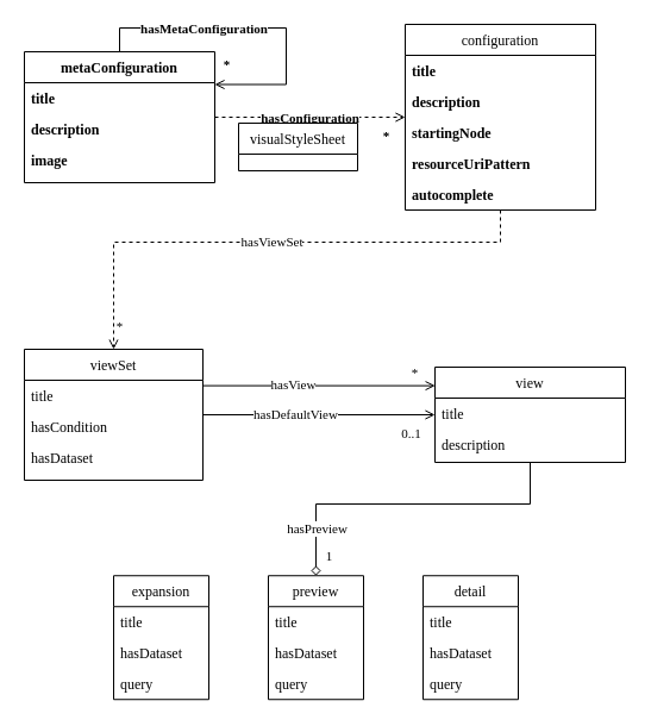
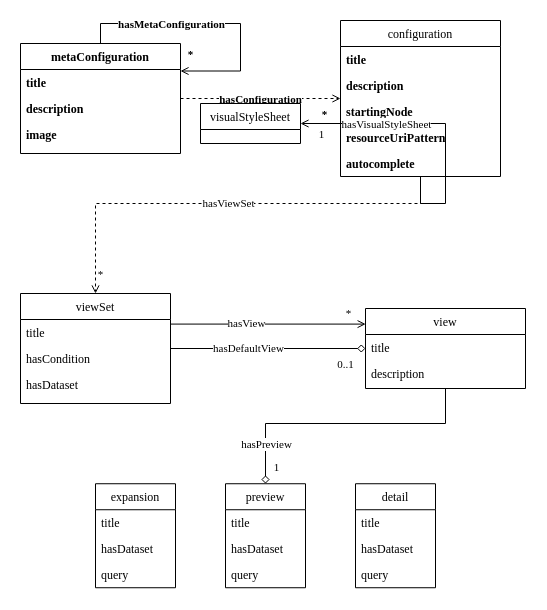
  <mxCell id="0" />
  <mxCell id="1" parent="0" />
  <mxCell id="2" style="edgeStyle=orthogonalEdgeStyle;rounded=0;orthogonalLoop=1;jettySize=auto;html=1;exitX=0.5;exitY=0;exitDx=0;exitDy=0;entryX=1;entryY=0.25;entryDx=0;entryDy=0;endArrow=open;endFill=0;fontFamily=CMU Sans Serif Roman;fontStyle=1" edge="1" parent="1" source="5" target="5"><mxGeometry relative="1" as="geometry"><Array as="points"><mxPoint x="100" y="23" /><mxPoint x="240" y="23" /><mxPoint x="240" y="71" /></Array></mxGeometry></mxCell>
  <mxCell id="3" value="hasMetaConfiguration" style="edgeLabel;html=1;align=center;verticalAlign=middle;resizable=0;points=[];fontFamily=CMU Sans Serif Roman;fontStyle=1" vertex="1" connectable="0" parent="2"><mxGeometry x="-0.054" y="-2" relative="1" as="geometry"><mxPoint x="-36.31" y="-2" as="offset" /></mxGeometry></mxCell>
  <mxCell id="4" value="*" style="edgeLabel;html=1;align=center;verticalAlign=middle;resizable=0;points=[];fontFamily=CMU Sans Serif Roman;fontStyle=1" vertex="1" connectable="0" parent="2"><mxGeometry x="0.876" relative="1" as="geometry"><mxPoint x="-6.52" y="-17.5" as="offset" /></mxGeometry></mxCell>
  <mxCell id="5" value="metaConfiguration" style="swimlane;fontStyle=1;align=center;verticalAlign=top;childLayout=stackLayout;horizontal=1;startSize=26;horizontalStack=0;resizeParent=1;resizeLast=0;collapsible=1;marginBottom=0;rounded=0;shadow=0;strokeWidth=1;fontFamily=CMU Sans Serif Roman;" parent="1" vertex="1"><mxGeometry x="20" y="43" width="160" height="110" as="geometry"><mxRectangle x="220" y="120" width="160" height="26" as="alternateBounds" /></mxGeometry></mxCell>
  <mxCell id="6" value="title" style="text;align=left;verticalAlign=top;spacingLeft=4;spacingRight=4;overflow=hidden;rotatable=0;points=[[0,0.5],[1,0.5]];portConstraint=eastwest;fontFamily=CMU Sans Serif Roman;fontStyle=1" parent="5" vertex="1"><mxGeometry y="26" width="160" height="26" as="geometry" /></mxCell>
  <mxCell id="7" value="description" style="text;align=left;verticalAlign=top;spacingLeft=4;spacingRight=4;overflow=hidden;rotatable=0;points=[[0,0.5],[1,0.5]];portConstraint=eastwest;rounded=0;shadow=0;html=0;fontFamily=CMU Sans Serif Roman;fontStyle=1" parent="5" vertex="1"><mxGeometry y="52" width="160" height="26" as="geometry" /></mxCell>
  <mxCell id="8" value="image" style="text;align=left;verticalAlign=top;spacingLeft=4;spacingRight=4;overflow=hidden;rotatable=0;points=[[0,0.5],[1,0.5]];portConstraint=eastwest;rounded=0;shadow=0;html=0;fontFamily=CMU Sans Serif Roman;fontStyle=1" parent="5" vertex="1"><mxGeometry y="78" width="160" height="26" as="geometry" /></mxCell>
  <mxCell id="9" value="" style="endArrow=open;html=1;endFill=0;fontFamily=CMU Sans Serif Roman;dashed=1;" edge="1" parent="1" source="5" target="12"><mxGeometry width="50" height="50" relative="1" as="geometry"><mxPoint x="250" y="273" as="sourcePoint" /><mxPoint x="300" y="223" as="targetPoint" /></mxGeometry></mxCell>
  <mxCell id="10" value="hasConfiguration" style="edgeLabel;html=1;align=center;verticalAlign=middle;resizable=0;points=[];fontFamily=CMU Sans Serif Roman;fontStyle=1" vertex="1" connectable="0" parent="9"><mxGeometry x="0.141" y="1" relative="1" as="geometry"><mxPoint x="-11.43" y="1" as="offset" /></mxGeometry></mxCell>
  <mxCell id="11" value="*" style="edgeLabel;html=1;align=center;verticalAlign=middle;resizable=0;points=[];fontFamily=CMU Sans Serif Roman;fontStyle=1" vertex="1" connectable="0" parent="9"><mxGeometry x="0.786" y="1" relative="1" as="geometry"><mxPoint y="16" as="offset" /></mxGeometry></mxCell>
  <mxCell id="12" value="configuration" style="swimlane;fontStyle=0;align=center;verticalAlign=top;childLayout=stackLayout;horizontal=1;startSize=26;horizontalStack=0;resizeParent=1;resizeLast=0;collapsible=1;marginBottom=0;rounded=0;shadow=0;strokeWidth=1;fontFamily=CMU Sans Serif Roman;" parent="1" vertex="1"><mxGeometry x="340" y="20" width="160" height="156" as="geometry"><mxRectangle x="550" y="140" width="160" height="26" as="alternateBounds" /></mxGeometry></mxCell>
  <mxCell id="13" value="title" style="text;align=left;verticalAlign=top;spacingLeft=4;spacingRight=4;overflow=hidden;rotatable=0;points=[[0,0.5],[1,0.5]];portConstraint=eastwest;fontFamily=CMU Sans Serif Roman;fontStyle=1" parent="12" vertex="1"><mxGeometry y="26" width="160" height="26" as="geometry" /></mxCell>
  <mxCell id="14" value="description" style="text;align=left;verticalAlign=top;spacingLeft=4;spacingRight=4;overflow=hidden;rotatable=0;points=[[0,0.5],[1,0.5]];portConstraint=eastwest;rounded=0;shadow=0;html=0;fontFamily=CMU Sans Serif Roman;fontStyle=1" parent="12" vertex="1"><mxGeometry y="52" width="160" height="26" as="geometry" /></mxCell>
  <mxCell id="15" value="startingNode" style="text;align=left;verticalAlign=top;spacingLeft=4;spacingRight=4;overflow=hidden;rotatable=0;points=[[0,0.5],[1,0.5]];portConstraint=eastwest;rounded=0;shadow=0;html=0;fontFamily=CMU Sans Serif Roman;fontStyle=1" vertex="1" parent="12"><mxGeometry y="78" width="160" height="26" as="geometry" /></mxCell>
  <mxCell id="16" value="resourceUriPattern" style="text;align=left;verticalAlign=top;spacingLeft=4;spacingRight=4;overflow=hidden;rotatable=0;points=[[0,0.5],[1,0.5]];portConstraint=eastwest;rounded=0;shadow=0;html=0;fontFamily=CMU Sans Serif Roman;fontStyle=1" parent="12" vertex="1"><mxGeometry y="104" width="160" height="26" as="geometry" /></mxCell>
  <mxCell id="17" value="autocomplete" style="text;align=left;verticalAlign=top;spacingLeft=4;spacingRight=4;overflow=hidden;rotatable=0;points=[[0,0.5],[1,0.5]];portConstraint=eastwest;rounded=0;shadow=0;html=0;fontFamily=CMU Sans Serif Roman;fontStyle=1" parent="12" vertex="1"><mxGeometry y="130" width="160" height="26" as="geometry" /></mxCell>
  <mxCell id="18" value="" style="endArrow=open;html=1;endFill=0;edgeStyle=orthogonalEdgeStyle;rounded=0;fontFamily=CMU Sans Serif Roman;dashed=1;" edge="1" parent="1" source="12" target="30"><mxGeometry width="50" height="50" relative="1" as="geometry"><mxPoint x="90" y="243" as="sourcePoint" /><mxPoint x="250" y="243" as="targetPoint" /><Array as="points"><mxPoint x="420" y="203" /><mxPoint x="95" y="203" /></Array></mxGeometry></mxCell>
  <mxCell id="19" value="hasViewSet" style="edgeLabel;html=1;align=center;verticalAlign=middle;resizable=0;points=[];fontFamily=CMU Sans Serif Roman;" vertex="1" connectable="0" parent="18"><mxGeometry x="0.141" y="1" relative="1" as="geometry"><mxPoint x="32.11" y="-1.03" as="offset" /></mxGeometry></mxCell>
  <mxCell id="20" value="*" style="edgeLabel;html=1;align=center;verticalAlign=middle;resizable=0;points=[];fontFamily=CMU Sans Serif Roman;" vertex="1" connectable="0" parent="18"><mxGeometry x="0.786" y="1" relative="1" as="geometry"><mxPoint x="3.97" y="27.48" as="offset" /></mxGeometry></mxCell>
  <mxCell id="21" value="" style="endArrow=open;html=1;strokeColor=#000000;entryX=0.001;entryY=0.195;entryDx=0;entryDy=0;exitX=1.003;exitY=0.176;exitDx=0;exitDy=0;exitPerimeter=0;entryPerimeter=0;fontFamily=CMU Sans Serif Roman;endFill=0;" edge="1" parent="1" source="31" target="34"><mxGeometry width="50" height="50" relative="1" as="geometry"><mxPoint x="245" y="313" as="sourcePoint" /><mxPoint x="295" y="263" as="targetPoint" /></mxGeometry></mxCell>
  <mxCell id="22" value="hasView" style="edgeLabel;html=1;align=center;verticalAlign=middle;resizable=0;points=[];fontFamily=CMU Sans Serif Roman;" vertex="1" connectable="0" parent="21"><mxGeometry x="-0.07" y="1" relative="1" as="geometry"><mxPoint x="-15.92" as="offset" /></mxGeometry></mxCell>
  <mxCell id="23" value="*" style="edgeLabel;html=1;align=center;verticalAlign=middle;resizable=0;points=[];fontFamily=CMU Sans Serif Roman;" vertex="1" connectable="0" parent="21"><mxGeometry x="0.818" y="1" relative="1" as="geometry"><mxPoint y="-9.6" as="offset" /></mxGeometry></mxCell>
- <mxCell id="24" value="" style="endArrow=open;html=1;strokeColor=#000000;fontFamily=CMU Sans Serif Roman;endFill=0;" edge="1" parent="1" source="30" target="34"><mxGeometry width="50" height="50" relative="1" as="geometry"><mxPoint x="245" y="313" as="sourcePoint" /><mxPoint x="295" y="263" as="targetPoint" /><Array as="points" /></mxGeometry></mxCell>
+ <mxCell id="24" value="" style="endArrow=diamond;html=1;strokeColor=#000000;fontFamily=CMU Sans Serif Roman;endFill=0;" edge="1" parent="1" source="30" target="34"><mxGeometry width="50" height="50" relative="1" as="geometry"><mxPoint x="245" y="313" as="sourcePoint" /><mxPoint x="295" y="263" as="targetPoint" /><Array as="points" /></mxGeometry></mxCell>
  <mxCell id="25" value="hasDefaultView" style="edgeLabel;html=1;align=center;verticalAlign=middle;resizable=0;points=[];fontFamily=CMU Sans Serif Roman;" vertex="1" connectable="0" parent="24"><mxGeometry x="-0.214" y="1" relative="1" as="geometry"><mxPoint as="offset" /></mxGeometry></mxCell>
  <mxCell id="26" value="0..1" style="edgeLabel;html=1;align=center;verticalAlign=middle;resizable=0;points=[];fontFamily=CMU Sans Serif Roman;" vertex="1" connectable="0" parent="24"><mxGeometry x="0.78" relative="1" as="geometry"><mxPoint y="15" as="offset" /></mxGeometry></mxCell>
  <mxCell id="27" value="" style="endArrow=diamond;html=1;strokeColor=#000000;fontFamily=CMU Sans Serif Roman;edgeStyle=orthogonalEdgeStyle;rounded=0;endFill=0;" edge="1" parent="1" source="34" target="37"><mxGeometry width="50" height="50" relative="1" as="geometry"><mxPoint x="455" y="398" as="sourcePoint" /><mxPoint x="145" y="473" as="targetPoint" /><Array as="points"><mxPoint x="445" y="423" /><mxPoint x="265" y="423" /></Array></mxGeometry></mxCell>
  <mxCell id="28" value="hasPreview" style="edgeLabel;html=1;align=center;verticalAlign=middle;resizable=0;points=[];fontFamily=CMU Sans Serif Roman;" vertex="1" connectable="0" parent="27"><mxGeometry x="0.771" y="1" relative="1" as="geometry"><mxPoint x="-1" y="-8.81" as="offset" /></mxGeometry></mxCell>
  <mxCell id="29" value="1" style="edgeLabel;html=1;align=center;verticalAlign=middle;resizable=0;points=[];fontFamily=CMU Sans Serif Roman;" vertex="1" connectable="0" parent="27"><mxGeometry x="0.876" y="1" relative="1" as="geometry"><mxPoint x="9" as="offset" /></mxGeometry></mxCell>
  <mxCell id="30" value="viewSet" style="swimlane;fontStyle=0;align=center;verticalAlign=top;childLayout=stackLayout;horizontal=1;startSize=26;horizontalStack=0;resizeParent=1;resizeLast=0;collapsible=1;marginBottom=0;rounded=0;shadow=0;strokeWidth=1;fontFamily=CMU Sans Serif Roman;" vertex="1" parent="1"><mxGeometry x="20" y="293" width="150" height="110" as="geometry"><mxRectangle x="550" y="140" width="160" height="26" as="alternateBounds" /></mxGeometry></mxCell>
  <mxCell id="31" value="title" style="text;align=left;verticalAlign=top;spacingLeft=4;spacingRight=4;overflow=hidden;rotatable=0;points=[[0,0.5],[1,0.5]];portConstraint=eastwest;fontFamily=CMU Sans Serif Roman;" vertex="1" parent="30"><mxGeometry y="26" width="150" height="26" as="geometry" /></mxCell>
  <mxCell id="32" value="hasCondition" style="text;align=left;verticalAlign=top;spacingLeft=4;spacingRight=4;overflow=hidden;rotatable=0;points=[[0,0.5],[1,0.5]];portConstraint=eastwest;rounded=0;shadow=0;html=0;fontFamily=CMU Sans Serif Roman;" vertex="1" parent="30"><mxGeometry y="52" width="150" height="26" as="geometry" /></mxCell>
  <mxCell id="33" value="hasDataset" style="text;align=left;verticalAlign=top;spacingLeft=4;spacingRight=4;overflow=hidden;rotatable=0;points=[[0,0.5],[1,0.5]];portConstraint=eastwest;rounded=0;shadow=0;html=0;fontFamily=CMU Sans Serif Roman;" vertex="1" parent="30"><mxGeometry y="78" width="150" height="26" as="geometry" /></mxCell>
  <mxCell id="34" value="view" style="swimlane;fontStyle=0;align=center;verticalAlign=top;childLayout=stackLayout;horizontal=1;startSize=26;horizontalStack=0;resizeParent=1;resizeLast=0;collapsible=1;marginBottom=0;rounded=0;shadow=0;strokeWidth=1;fontFamily=CMU Sans Serif Roman;" vertex="1" parent="1"><mxGeometry x="365" y="308" width="160" height="80" as="geometry"><mxRectangle x="550" y="140" width="160" height="26" as="alternateBounds" /></mxGeometry></mxCell>
  <mxCell id="35" value="title" style="text;align=left;verticalAlign=top;spacingLeft=4;spacingRight=4;overflow=hidden;rotatable=0;points=[[0,0.5],[1,0.5]];portConstraint=eastwest;fontFamily=CMU Sans Serif Roman;" vertex="1" parent="34"><mxGeometry y="26" width="160" height="26" as="geometry" /></mxCell>
  <mxCell id="36" value="description" style="text;align=left;verticalAlign=top;spacingLeft=4;spacingRight=4;overflow=hidden;rotatable=0;points=[[0,0.5],[1,0.5]];portConstraint=eastwest;rounded=0;shadow=0;html=0;fontFamily=CMU Sans Serif Roman;" vertex="1" parent="34"><mxGeometry y="52" width="160" height="26" as="geometry" /></mxCell>
  <mxCell id="37" value="preview" style="swimlane;fontStyle=0;align=center;verticalAlign=top;childLayout=stackLayout;horizontal=1;startSize=26;horizontalStack=0;resizeParent=1;resizeLast=0;collapsible=1;marginBottom=0;rounded=0;shadow=0;strokeWidth=1;fontFamily=CMU Sans Serif Roman;" vertex="1" parent="1"><mxGeometry x="225" y="483.24" width="80" height="104" as="geometry"><mxRectangle x="550" y="140" width="160" height="26" as="alternateBounds" /></mxGeometry></mxCell>
  <mxCell id="38" value="title" style="text;align=left;verticalAlign=top;spacingLeft=4;spacingRight=4;overflow=hidden;rotatable=0;points=[[0,0.5],[1,0.5]];portConstraint=eastwest;fontFamily=CMU Sans Serif Roman;" vertex="1" parent="37"><mxGeometry y="26" width="80" height="26" as="geometry" /></mxCell>
  <mxCell id="39" value="hasDataset" style="text;align=left;verticalAlign=top;spacingLeft=4;spacingRight=4;overflow=hidden;rotatable=0;points=[[0,0.5],[1,0.5]];portConstraint=eastwest;rounded=0;shadow=0;html=0;fontFamily=CMU Sans Serif Roman;" vertex="1" parent="37"><mxGeometry y="52" width="80" height="26" as="geometry" /></mxCell>
  <mxCell id="40" value="query" style="text;align=left;verticalAlign=top;spacingLeft=4;spacingRight=4;overflow=hidden;rotatable=0;points=[[0,0.5],[1,0.5]];portConstraint=eastwest;rounded=0;shadow=0;html=0;fontFamily=CMU Sans Serif Roman;" vertex="1" parent="37"><mxGeometry y="78" width="80" height="26" as="geometry" /></mxCell>
  <mxCell id="41" value="expansion" style="swimlane;fontStyle=0;align=center;verticalAlign=top;childLayout=stackLayout;horizontal=1;startSize=26;horizontalStack=0;resizeParent=1;resizeLast=0;collapsible=1;marginBottom=0;rounded=0;shadow=0;strokeWidth=1;fontFamily=CMU Sans Serif Roman;" vertex="1" parent="1"><mxGeometry x="95" y="483.24" width="80" height="104" as="geometry"><mxRectangle x="550" y="140" width="160" height="26" as="alternateBounds" /></mxGeometry></mxCell>
  <mxCell id="42" value="title" style="text;align=left;verticalAlign=top;spacingLeft=4;spacingRight=4;overflow=hidden;rotatable=0;points=[[0,0.5],[1,0.5]];portConstraint=eastwest;fontFamily=CMU Sans Serif Roman;" vertex="1" parent="41"><mxGeometry y="26" width="80" height="26" as="geometry" /></mxCell>
  <mxCell id="43" value="hasDataset" style="text;align=left;verticalAlign=top;spacingLeft=4;spacingRight=4;overflow=hidden;rotatable=0;points=[[0,0.5],[1,0.5]];portConstraint=eastwest;rounded=0;shadow=0;html=0;fontFamily=CMU Sans Serif Roman;" vertex="1" parent="41"><mxGeometry y="52" width="80" height="26" as="geometry" /></mxCell>
  <mxCell id="44" value="query" style="text;align=left;verticalAlign=top;spacingLeft=4;spacingRight=4;overflow=hidden;rotatable=0;points=[[0,0.5],[1,0.5]];portConstraint=eastwest;rounded=0;shadow=0;html=0;fontFamily=CMU Sans Serif Roman;" vertex="1" parent="41"><mxGeometry y="78" width="80" height="26" as="geometry" /></mxCell>
  <mxCell id="45" value="detail" style="swimlane;fontStyle=0;align=center;verticalAlign=top;childLayout=stackLayout;horizontal=1;startSize=26;horizontalStack=0;resizeParent=1;resizeLast=0;collapsible=1;marginBottom=0;rounded=0;shadow=0;strokeWidth=1;fontFamily=CMU Sans Serif Roman;" vertex="1" parent="1"><mxGeometry x="355" y="483.24" width="80" height="104" as="geometry"><mxRectangle x="550" y="140" width="160" height="26" as="alternateBounds" /></mxGeometry></mxCell>
  <mxCell id="46" value="title" style="text;align=left;verticalAlign=top;spacingLeft=4;spacingRight=4;overflow=hidden;rotatable=0;points=[[0,0.5],[1,0.5]];portConstraint=eastwest;fontFamily=CMU Sans Serif Roman;" vertex="1" parent="45"><mxGeometry y="26" width="80" height="26" as="geometry" /></mxCell>
  <mxCell id="47" value="hasDataset" style="text;align=left;verticalAlign=top;spacingLeft=4;spacingRight=4;overflow=hidden;rotatable=0;points=[[0,0.5],[1,0.5]];portConstraint=eastwest;rounded=0;shadow=0;html=0;fontFamily=CMU Sans Serif Roman;" vertex="1" parent="45"><mxGeometry y="52" width="80" height="26" as="geometry" /></mxCell>
  <mxCell id="48" value="query" style="text;align=left;verticalAlign=top;spacingLeft=4;spacingRight=4;overflow=hidden;rotatable=0;points=[[0,0.5],[1,0.5]];portConstraint=eastwest;rounded=0;shadow=0;html=0;fontFamily=CMU Sans Serif Roman;" vertex="1" parent="45"><mxGeometry y="78" width="80" height="26" as="geometry" /></mxCell>
+ <mxCell id="49" value="" style="endArrow=open;html=1;strokeColor=#000000;fontFamily=CMU Sans Serif Roman;endFill=0;rounded=0;edgeStyle=orthogonalEdgeStyle;" edge="1" parent="1" source="12" target="52"><mxGeometry width="50" height="50" relative="1" as="geometry"><mxPoint x="30" y="343" as="sourcePoint" /><mxPoint x="80" y="293" as="targetPoint" /><Array as="points"><mxPoint x="420" y="203" /><mxPoint x="445" y="203" /></Array></mxGeometry></mxCell>
+ <mxCell id="50" value="hasVisualStyleSheet" style="edgeLabel;html=1;align=center;verticalAlign=middle;resizable=0;points=[];fontFamily=CMU Sans Serif Roman;" vertex="1" connectable="0" parent="49"><mxGeometry x="0.455" relative="1" as="geometry"><mxPoint x="10" as="offset" /></mxGeometry></mxCell>
+ <mxCell id="51" value="1" style="edgeLabel;html=1;align=center;verticalAlign=middle;resizable=0;points=[];fontFamily=CMU Sans Serif Roman;" vertex="1" connectable="0" parent="49"><mxGeometry x="0.745" y="2" relative="1" as="geometry"><mxPoint x="-14.67" y="8" as="offset" /></mxGeometry></mxCell>
  <mxCell id="52" value="visualStyleSheet" style="swimlane;fontStyle=0;align=center;verticalAlign=top;childLayout=stackLayout;horizontal=1;startSize=26;horizontalStack=0;resizeParent=1;resizeLast=0;collapsible=1;marginBottom=0;rounded=0;shadow=0;strokeWidth=1;fontFamily=CMU Sans Serif Roman;" vertex="1" parent="1"><mxGeometry x="200" y="103" width="100" height="40" as="geometry"><mxRectangle x="550" y="140" width="160" height="26" as="alternateBounds" /></mxGeometry></mxCell>
